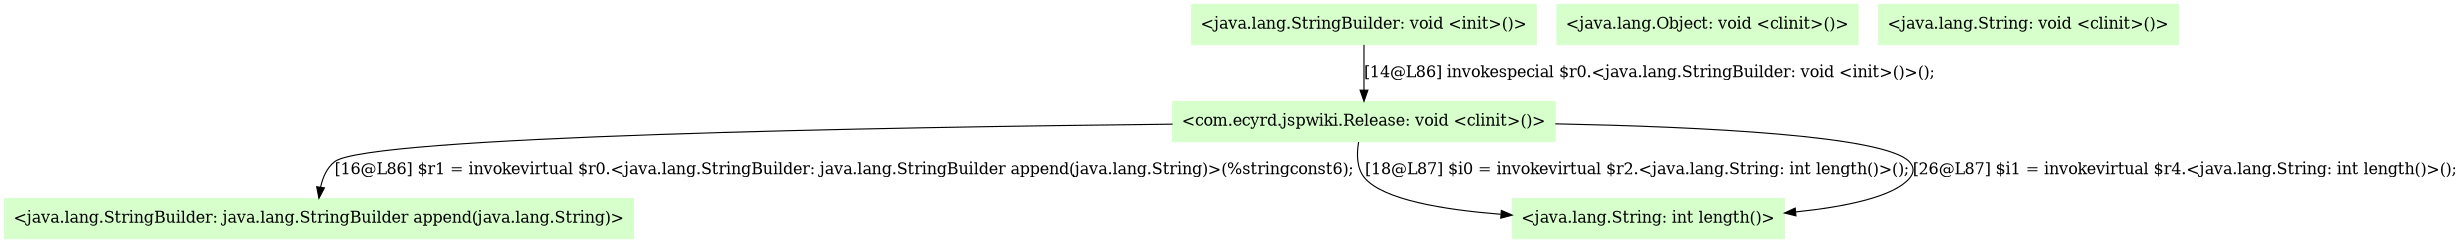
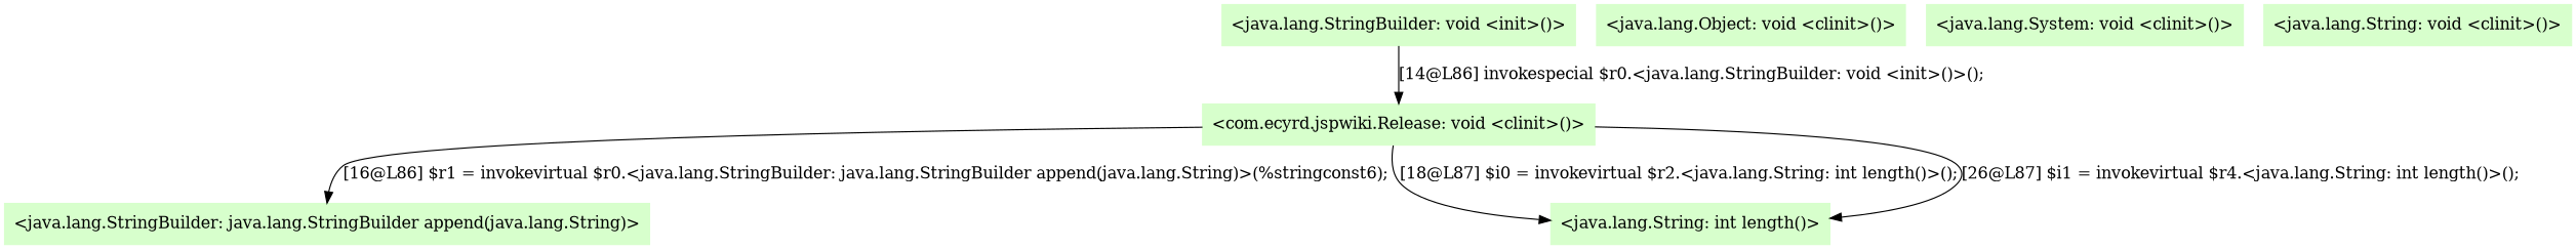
  digraph {
    node [color=".3 .2 1.0" shape=box style=filled]
    n1 [label="<java.lang.StringBuilder: java.lang.StringBuilder append(java.lang.String)>"]
    n2 [label="<java.lang.StringBuilder: void <init>()>"]
    n3 [label="<com.ecyrd.jspwiki.Release: void <clinit>()>"]
    n4 [label="<java.lang.Object: void <clinit>()>"]
    n5 [label="<java.lang.String: int length()>"]
+   n6 [label="<java.lang.System: void <clinit>()>"]
    n7 [label="<java.lang.String: void <clinit>()>"]
    n2 -> n3 [label="[14@L86] invokespecial $r0.<java.lang.StringBuilder: void <init>()>();"]
    n3 -> n1 [label="[16@L86] $r1 = invokevirtual $r0.<java.lang.StringBuilder: java.lang.StringBuilder append(java.lang.String)>(%stringconst6);"]
    n3 -> n5 [label="[18@L87] $i0 = invokevirtual $r2.<java.lang.String: int length()>();"]
    n3 -> n5 [label="[26@L87] $i1 = invokevirtual $r4.<java.lang.String: int length()>();"]
  }
